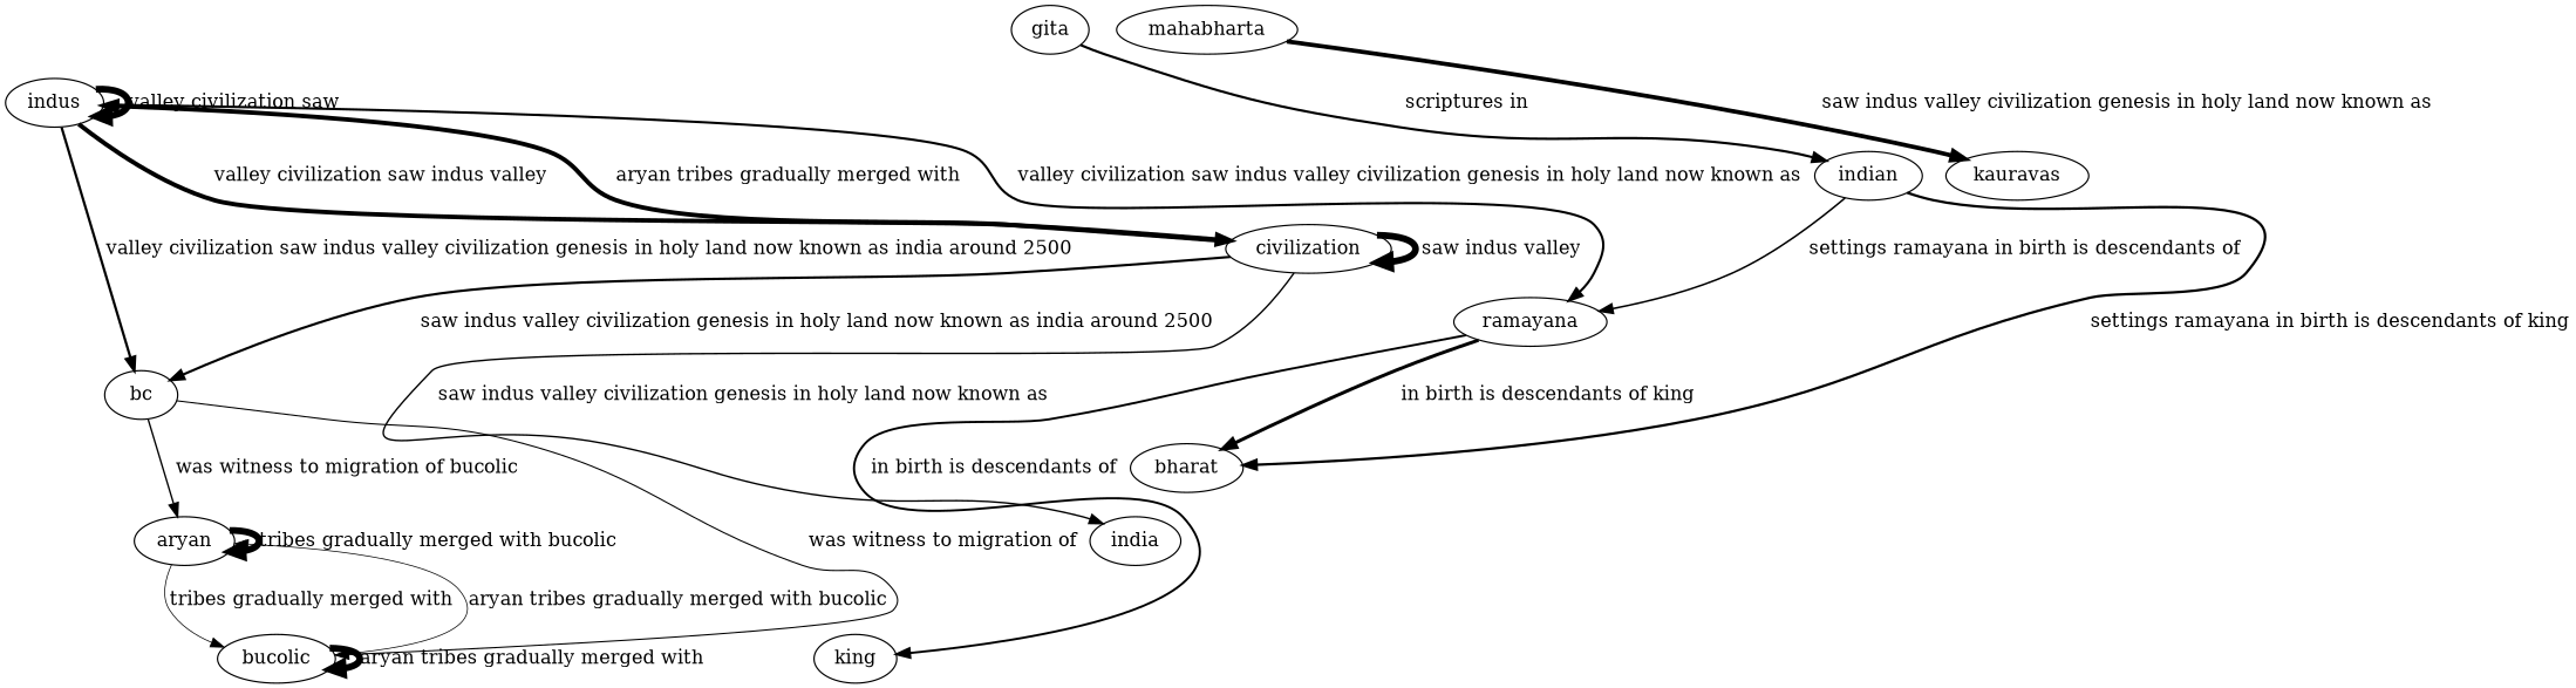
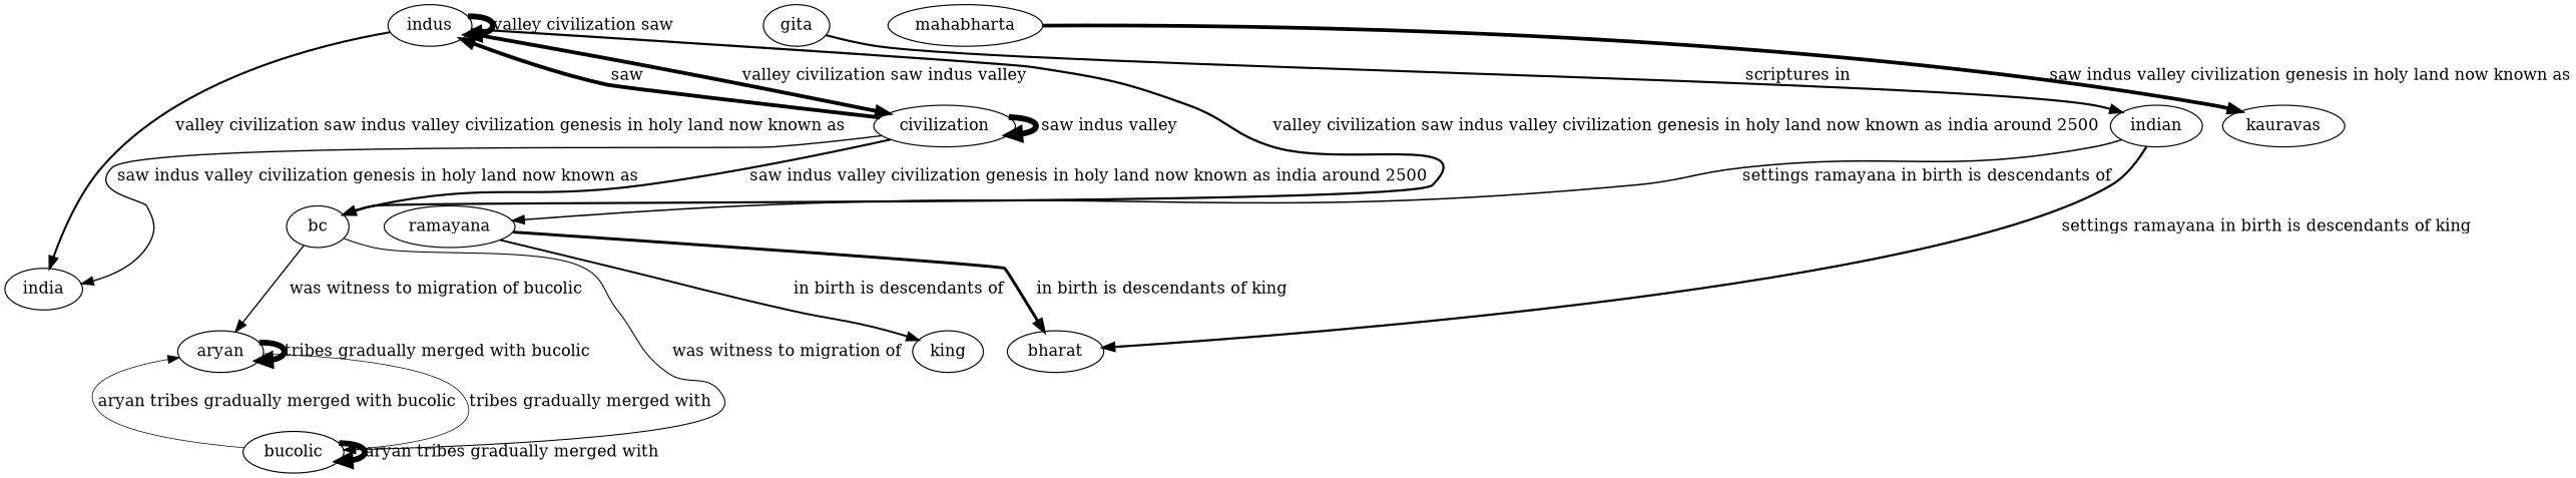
  strict digraph {
    edge [penwidth=3.31403494882 weight=0.662806989764]
    indus
    india
    bc
    civilization
    aryan
    bucolic
    ramayana
    king
    bharat
    indian
    mahabharta
    kauravas
    gita
    indus -> indus [label="valley civilization saw " penwidth=5.00000040545 weight=1.00000008109]
-   indus -> ramayana [label="valley civilization saw indus valley civilization genesis in holy land now known as" penwidth=1.75883845715 weight=0.35176769143]
+   indus -> india [label="valley civilization saw indus valley civilization genesis in holy land now known as" penwidth=1.75883845715 weight=0.35176769143]
    indus -> bc [label="valley civilization saw indus valley civilization genesis in holy land now known as india around 2500" penwidth=1.8850347227 weight=0.377006944539]
    indus -> civilization [label="valley civilization saw indus valley"]
    bc -> aryan [label=" was witness to migration of bucolic" penwidth=1.143106952 weight=0.2286213904]
    bc -> bucolic [label=" was witness to migration of" penwidth=0.90262112994 weight=0.180524225988]
-   civilization -> indus [label="aryan tribes gradually merged with "]
+   civilization -> indus [label=" saw "]
    civilization -> india [label=" saw indus valley civilization genesis in holy land now known as" penwidth=1.16951478918 weight=0.233902957837]
    civilization -> bc [label=" saw indus valley civilization genesis in holy land now known as india around 2500" penwidth=1.80665839157 weight=0.361331678313]
    civilization -> civilization [label=" saw indus valley" penwidth=4.99999994783 weight=0.999999989566]
    aryan -> aryan [label="tribes gradually merged with bucolic" penwidth=5.0000002271 weight=1.00000004542]
    aryan -> bucolic [label="tribes gradually merged with " penwidth=0.607526453195 weight=0.121505290639]
    bucolic -> aryan [label="aryan tribes gradually merged with bucolic" penwidth=0.607526453195 weight=0.121505290639]
    bucolic -> bucolic [label="aryan tribes gradually merged with " penwidth=5.0000008564 weight=1.00000017128]
    ramayana -> king [label=" in birth is descendants of" penwidth=1.63438683076 weight=0.326877366152]
    ramayana -> bharat [label=" in birth is descendants of king" penwidth=2.53240178861 weight=0.506480357721]
    indian -> ramayana [label="settings ramayana in birth is descendants of" penwidth=1.29932084186 weight=0.259864168371]
    indian -> bharat [label="settings ramayana in birth is descendants of king" penwidth=1.88718857702 weight=0.377437715404]
    mahabharta -> kauravas [label=" saw indus valley civilization genesis in holy land now known as" penwidth=3.20701130746 weight=0.641402261493]
    gita -> indian [label=" scriptures in " penwidth=1.8030057646 weight=0.36060115292]
  }
